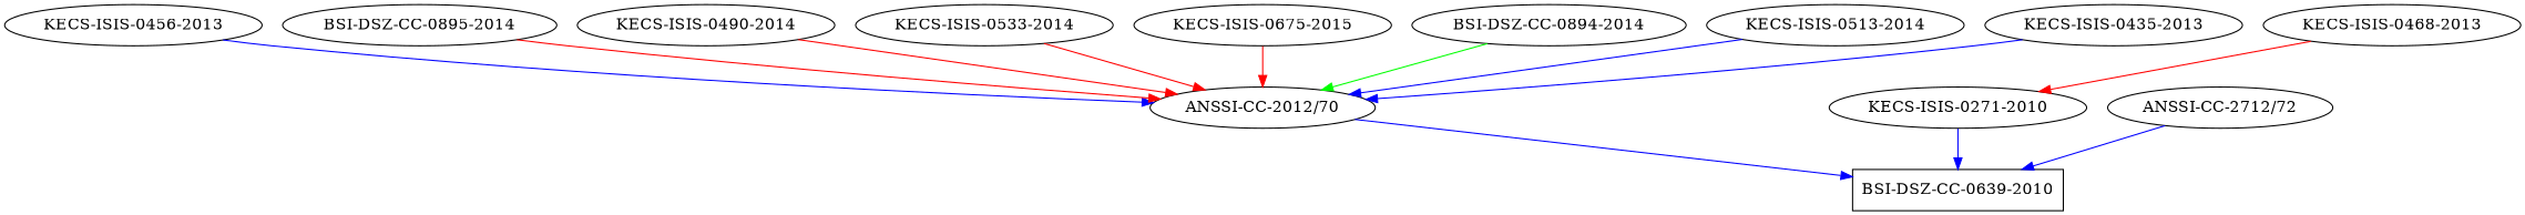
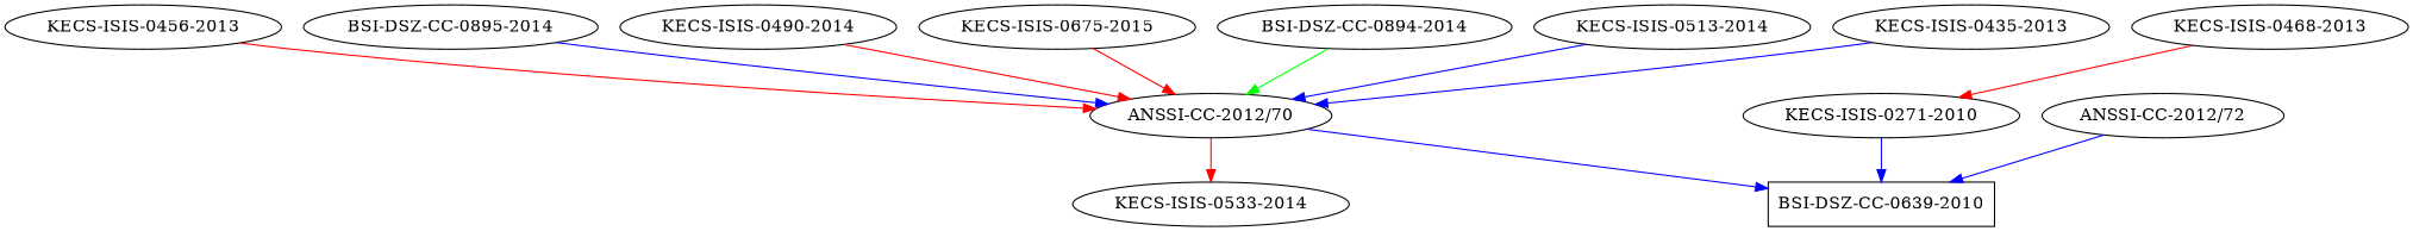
  digraph {
    edge [color=red]
    n1 [label="BSI-DSZ-CC-0639-2010" shape=box]
    n2 [label="ANSSI-CC-2012/70"]
    n3 [label="KECS-ISIS-0271-2010"]
-   n4 [label="ANSSI-CC-2712/72"]
+   n4 [label="ANSSI-CC-2012/72"]
    n5 [label="KECS-ISIS-0456-2013"]
    n6 [label="BSI-DSZ-CC-0895-2014"]
    n7 [label="KECS-ISIS-0490-2014"]
    n8 [label="KECS-ISIS-0468-2013"]
    n9 [label="KECS-ISIS-0533-2014"]
    n10 [label="KECS-ISIS-0675-2015"]
    n11 [label="BSI-DSZ-CC-0894-2014"]
    n12 [label="KECS-ISIS-0513-2014"]
    n13 [label="KECS-ISIS-0435-2013"]
    n2 -> n1 [color=blue]
    n3 -> n1 [color=blue]
    n4 -> n1 [color=blue]
-   n5 -> n2 [color=blue]
-   n6 -> n2
+   n5 -> n2
+   n6 -> n2 [color=blue]
    n7 -> n2
    n8 -> n3
-   n9 -> n2
+   n2 -> n9
    n10 -> n2
    n11 -> n2 [color=green]
    n12 -> n2 [color=blue]
    n13 -> n2 [color=blue]
  }
